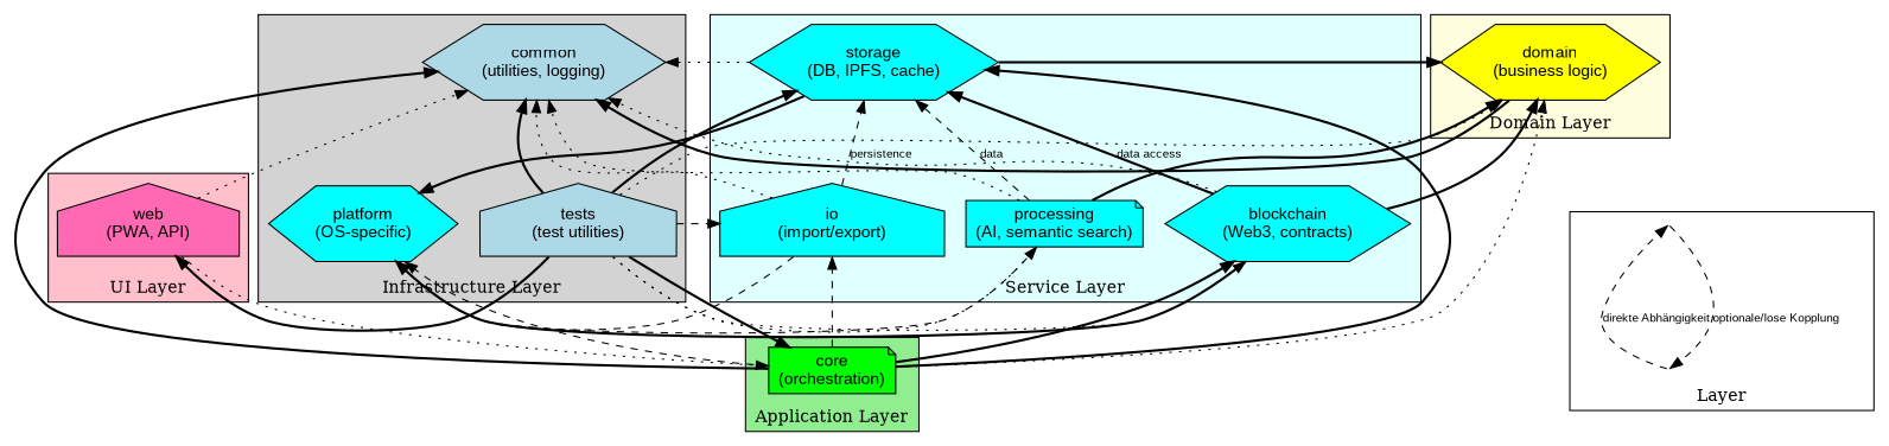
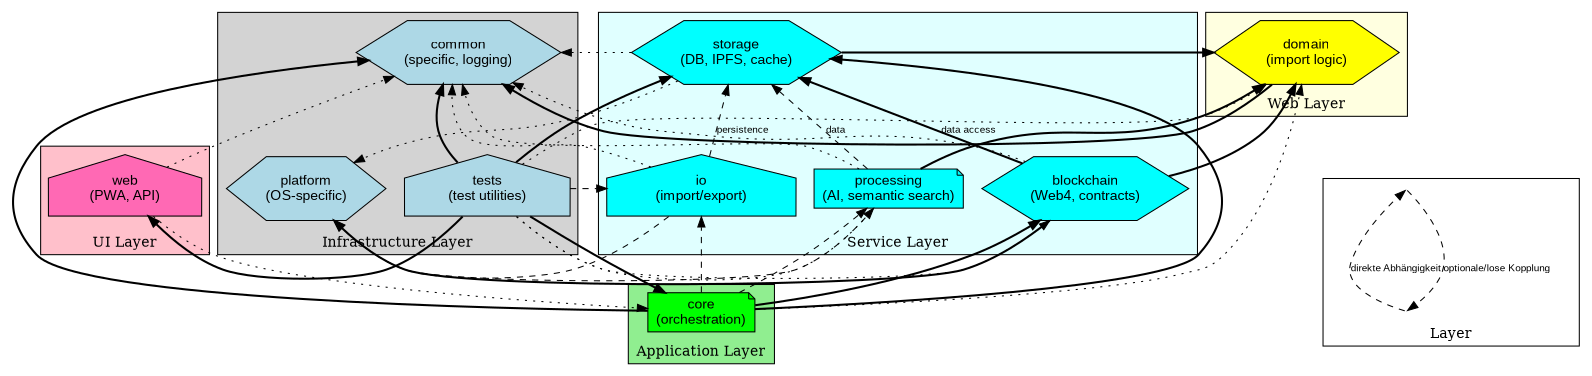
  digraph {
    rankdir=BT
    node [fillcolor=cyan fontname=Arial shape=hexagon style=filled]
    edge [fontname=Arial fontsize=10 style=bold]
-   n1 [fillcolor=yellow label="domain\n(business logic)"]
-   n2 [fillcolor=lightblue label="common\n(utilities, logging)"]
-   n3 [label="platform\n(OS-specific)"]
+   n1 [fillcolor=yellow label="domain\n(import logic)"]
+   n2 [fillcolor=lightblue label="common\n(specific, logging)"]
+   n3 [fillcolor=lightblue label="platform\n(OS-specific)"]
    n4 [fillcolor=lightblue label="tests\n(test utilities)" shape=house]
    n5 [label="processing\n(AI, semantic search)" shape=note]
-   n6 [label="blockchain\n(Web3, contracts)"]
+   n6 [label="blockchain\n(Web4, contracts)"]
    n7 [label="storage\n(DB, IPFS, cache)"]
    n8 [label="io\n(import/export)" shape=house]
    n9 [fillcolor=green label="core\n(orchestration)" shape=note]
    n10 [fillcolor=hotpink label="web\n(PWA, API)" shape=house]
    legend_solid [shape=point style=invis fillcolor=""]
    legend_dashed [shape=point style=invis fillcolor=""]
    subgraph cluster_1 {
      fillcolor=lightyellow
-     label="Domain Layer"
+     label="Web Layer"
      style=filled
      n1
    }
    subgraph cluster_2 {
      fillcolor=lightgray
      label="Infrastructure Layer"
      style=filled
      n2
      n3
      n4
    }
    subgraph cluster_3 {
      fillcolor=lightcyan
      label="Service Layer"
      style=filled
      n5
      n6
      n7
      n8
    }
    subgraph cluster_4 {
      fillcolor=lightgreen
      label="Application Layer"
      style=filled
      n9
    }
    subgraph cluster_5 {
      fillcolor=pink
      label="UI Layer"
      style=filled
      n10
    }
    subgraph cluster_6 {
      fillcolor=white
      label=Layer
      style=filled
      legend_solid
      legend_dashed
    }
    n1 -> n2
    n4 -> n1 [style=dotted]
    n4 -> n2
    n4 -> n5 [style=dotted]
    n4 -> n6 [style=dotted]
    n4 -> n7
    n4 -> n8 [style=dashed]
    n4 -> n9
    n4 -> n10
    n5 -> n1
    n5 -> n2 [style=dotted]
    n5 -> n3 [style=dashed]
    n5 -> n7 [label=data style=dashed]
    n6 -> n1
    n6 -> n2 [style=dotted]
    n6 -> n3
    n6 -> n7 [label="data access"]
    n7 -> n1
    n7 -> n2 [style=dotted]
-   n7 -> n3
+   n7 -> n3 [style=dotted]
    n8 -> n2 [style=dotted]
    n8 -> n3 [style=dashed]
    n8 -> n7 [label=persistence style=dashed]
    n9 -> n1 [style=dotted]
    n9 -> n2
-   n9 -> n3 [style=dashed]
+   n9 -> n5 [style=dashed]
    n9 -> n6
    n9 -> n7
    n9 -> n8 [style=dashed]
    n10 -> n2 [style=dotted]
    n10 -> n9 [style=dotted]
    legend_solid -> legend_dashed [label="direkte Abhängigkeit" style=dashed]
    legend_dashed -> legend_solid [label="optionale/lose Kopplung" style=dashed]
  }
